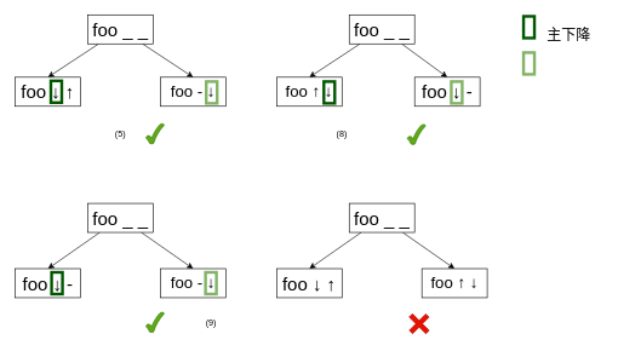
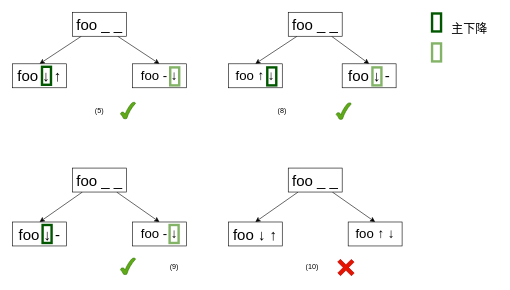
  <mxCell id="0" />
  <mxCell id="1" parent="0" />
  <mxCell id="2" style="edgeStyle=none;rounded=0;orthogonalLoop=1;jettySize=auto;html=1;entryX=0.5;entryY=0;entryDx=0;entryDy=0;" parent="1" source="4" target="5" edge="1"><mxGeometry relative="1" as="geometry" /></mxCell>
  <mxCell id="3" style="edgeStyle=none;rounded=0;orthogonalLoop=1;jettySize=auto;html=1;entryX=0.5;entryY=0;entryDx=0;entryDy=0;" parent="1" source="4" target="6" edge="1"><mxGeometry relative="1" as="geometry" /></mxCell>
  <mxCell id="4" value="foo _ _" style="rounded=0;whiteSpace=wrap;html=1;fontSize=25;" parent="1" vertex="1"><mxGeometry x="120" y="280" width="90" height="40" as="geometry" /></mxCell>
  <mxCell id="5" value="foo&amp;nbsp;↓&amp;nbsp;-" style="rounded=0;whiteSpace=wrap;html=1;fontSize=25;" parent="1" vertex="1"><mxGeometry x="20" y="370" width="90" height="40" as="geometry" /></mxCell>
  <mxCell id="6" value="foo - ↓" style="rounded=0;whiteSpace=wrap;html=1;fontSize=22;" parent="1" vertex="1"><mxGeometry x="220" y="370" width="90" height="40" as="geometry" /></mxCell>
  <mxCell id="7" style="edgeStyle=none;rounded=0;orthogonalLoop=1;jettySize=auto;html=1;entryX=0.5;entryY=0;entryDx=0;entryDy=0;" parent="1" source="9" target="10" edge="1"><mxGeometry relative="1" as="geometry" /></mxCell>
  <mxCell id="8" style="edgeStyle=none;rounded=0;orthogonalLoop=1;jettySize=auto;html=1;entryX=0.5;entryY=0;entryDx=0;entryDy=0;" parent="1" source="9" target="11" edge="1"><mxGeometry relative="1" as="geometry" /></mxCell>
  <mxCell id="9" value="foo _ _" style="rounded=0;whiteSpace=wrap;html=1;fontSize=25;" parent="1" vertex="1"><mxGeometry x="480" y="20" width="90" height="40" as="geometry" /></mxCell>
  <mxCell id="10" value="foo&amp;nbsp;↓&amp;nbsp;-" style="rounded=0;whiteSpace=wrap;html=1;fontSize=25;" parent="1" vertex="1"><mxGeometry x="570" y="106" width="90" height="40" as="geometry" /></mxCell>
  <mxCell id="11" value="foo ↑ ↓" style="rounded=0;whiteSpace=wrap;html=1;fontSize=22;" parent="1" vertex="1"><mxGeometry x="380" y="106" width="90" height="40" as="geometry" /></mxCell>
  <mxCell id="12" style="edgeStyle=none;rounded=0;orthogonalLoop=1;jettySize=auto;html=1;entryX=0.5;entryY=0;entryDx=0;entryDy=0;" parent="1" source="14" target="15" edge="1"><mxGeometry relative="1" as="geometry" /></mxCell>
  <mxCell id="13" style="edgeStyle=none;rounded=0;orthogonalLoop=1;jettySize=auto;html=1;entryX=0.5;entryY=0;entryDx=0;entryDy=0;" parent="1" source="14" target="16" edge="1"><mxGeometry relative="1" as="geometry" /></mxCell>
  <mxCell id="14" value="foo _ _" style="rounded=0;whiteSpace=wrap;html=1;fontSize=25;" parent="1" vertex="1"><mxGeometry x="120" y="20" width="90" height="40" as="geometry" /></mxCell>
  <mxCell id="15" value="foo ↓ ↑" style="rounded=0;whiteSpace=wrap;html=1;fontSize=25;" parent="1" vertex="1"><mxGeometry x="20" y="106" width="90" height="40" as="geometry" /></mxCell>
  <mxCell id="16" value="foo - ↓" style="rounded=0;whiteSpace=wrap;html=1;fontSize=22;" parent="1" vertex="1"><mxGeometry x="220" y="106" width="90" height="40" as="geometry" /></mxCell>
  <mxCell id="17" style="edgeStyle=none;rounded=0;orthogonalLoop=1;jettySize=auto;html=1;entryX=0.5;entryY=0;entryDx=0;entryDy=0;" parent="1" source="19" target="20" edge="1"><mxGeometry relative="1" as="geometry" /></mxCell>
  <mxCell id="18" style="edgeStyle=none;rounded=0;orthogonalLoop=1;jettySize=auto;html=1;entryX=0.5;entryY=0;entryDx=0;entryDy=0;" parent="1" source="19" target="21" edge="1"><mxGeometry relative="1" as="geometry" /></mxCell>
  <mxCell id="19" value="foo _ _" style="rounded=0;whiteSpace=wrap;html=1;fontSize=25;" parent="1" vertex="1"><mxGeometry x="480" y="280" width="90" height="40" as="geometry" /></mxCell>
  <mxCell id="20" value="foo ↓ ↑" style="rounded=0;whiteSpace=wrap;html=1;fontSize=25;" parent="1" vertex="1"><mxGeometry x="380" y="370" width="90" height="40" as="geometry" /></mxCell>
  <mxCell id="21" value="foo ↑ ↓" style="rounded=0;whiteSpace=wrap;html=1;fontSize=22;" parent="1" vertex="1"><mxGeometry x="580" y="370" width="90" height="40" as="geometry" /></mxCell>
  <mxCell id="22" value="(5)" style="text;html=1;strokeColor=none;fillColor=none;align=center;verticalAlign=middle;whiteSpace=wrap;rounded=0;" parent="1" vertex="1"><mxGeometry x="135" y="170" width="60" height="30" as="geometry" /></mxCell>
  <mxCell id="23" value="(8)" style="text;html=1;strokeColor=none;fillColor=none;align=center;verticalAlign=middle;whiteSpace=wrap;rounded=0;" parent="1" vertex="1"><mxGeometry x="440" y="170" width="60" height="30" as="geometry" /></mxCell>
  <mxCell id="24" value="(9)" style="text;html=1;strokeColor=none;fillColor=none;align=center;verticalAlign=middle;whiteSpace=wrap;rounded=0;" parent="1" vertex="1"><mxGeometry x="260" y="430" width="60" height="30" as="geometry" /></mxCell>
+ <mxCell id="25" value="(10)" style="text;html=1;strokeColor=none;fillColor=none;align=center;verticalAlign=middle;whiteSpace=wrap;rounded=0;" parent="1" vertex="1"><mxGeometry x="490" y="430" width="60" height="30" as="geometry" /></mxCell>
  <mxCell id="26" value="" style="verticalLabelPosition=bottom;verticalAlign=top;html=1;shape=mxgraph.basic.tick;fillColor=#60a917;fontColor=#ffffff;strokeColor=#2D7600;" parent="1" vertex="1"><mxGeometry x="200" y="170" width="25" height="28" as="geometry" /></mxCell>
  <mxCell id="27" value="" style="verticalLabelPosition=bottom;verticalAlign=top;html=1;shape=mxgraph.basic.tick;fillColor=#60a917;fontColor=#ffffff;strokeColor=#2D7600;" parent="1" vertex="1"><mxGeometry x="560" y="171" width="25" height="28" as="geometry" /></mxCell>
  <mxCell id="28" value="" style="verticalLabelPosition=bottom;verticalAlign=top;html=1;shape=mxgraph.basic.tick;fillColor=#60a917;fontColor=#ffffff;strokeColor=#2D7600;" parent="1" vertex="1"><mxGeometry x="200" y="430" width="25" height="28" as="geometry" /></mxCell>
  <mxCell id="29" value="" style="shape=cross;whiteSpace=wrap;html=1;rotation=45;fillColor=#e51400;fontColor=#ffffff;strokeColor=#B20000;" parent="1" vertex="1"><mxGeometry x="560" y="430" width="32.5" height="32" as="geometry" /></mxCell>
  <mxCell id="30" value="" style="rounded=0;whiteSpace=wrap;html=1;strokeWidth=4;strokeColor=#82b366;fillColor=none;" parent="1" vertex="1"><mxGeometry x="283" y="112" width="15" height="30" as="geometry" /></mxCell>
  <mxCell id="31" value="" style="rounded=0;whiteSpace=wrap;html=1;strokeWidth=4;strokeColor=#005700;fillColor=none;fontColor=#ffffff;" parent="1" vertex="1"><mxGeometry x="69" y="111" width="15" height="30" as="geometry" /></mxCell>
  <mxCell id="32" value="" style="rounded=0;whiteSpace=wrap;html=1;strokeWidth=4;strokeColor=#005700;fillColor=none;fontColor=#ffffff;" parent="1" vertex="1"><mxGeometry x="70" y="375" width="15" height="30" as="geometry" /></mxCell>
  <mxCell id="33" value="" style="rounded=0;whiteSpace=wrap;html=1;strokeWidth=4;strokeColor=#82b366;fillColor=none;" parent="1" vertex="1"><mxGeometry x="282" y="375" width="15" height="30" as="geometry" /></mxCell>
  <mxCell id="34" value="" style="rounded=0;whiteSpace=wrap;html=1;strokeWidth=4;strokeColor=#005700;fillColor=none;fontColor=#ffffff;" parent="1" vertex="1"><mxGeometry x="445" y="112" width="15" height="30" as="geometry" /></mxCell>
  <mxCell id="35" value="" style="rounded=0;whiteSpace=wrap;html=1;strokeWidth=4;strokeColor=#82b366;fillColor=none;" parent="1" vertex="1"><mxGeometry x="620.5" y="112" width="15" height="30" as="geometry" /></mxCell>
  <mxCell id="36" value="" style="group" vertex="1" connectable="0" parent="1"><mxGeometry x="720" y="22" width="107.5" height="80" as="geometry" /></mxCell>
  <mxCell id="37" value="" style="rounded=0;whiteSpace=wrap;html=1;strokeWidth=4;strokeColor=#005700;fillColor=none;fontColor=#ffffff;" vertex="1" parent="36"><mxGeometry width="15" height="30" as="geometry" /></mxCell>
  <mxCell id="38" value="" style="rounded=0;whiteSpace=wrap;html=1;strokeWidth=4;strokeColor=#82b366;fillColor=none;" vertex="1" parent="36"><mxGeometry y="50" width="15" height="30" as="geometry" /></mxCell>
  <mxCell id="39" value="主下降" style="text;html=1;strokeColor=none;fillColor=none;align=center;verticalAlign=middle;whiteSpace=wrap;rounded=0;fontSize=20;" vertex="1" parent="36"><mxGeometry x="25" y="10" width="75" height="30" as="geometry" /></mxCell>
